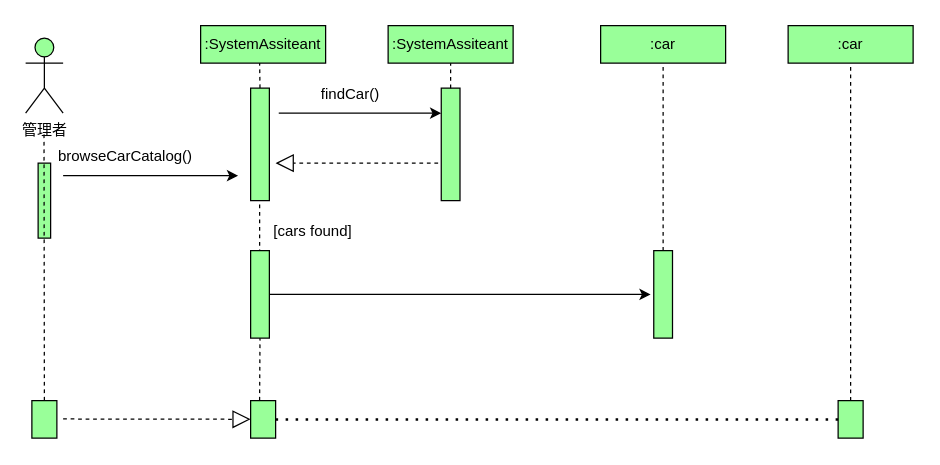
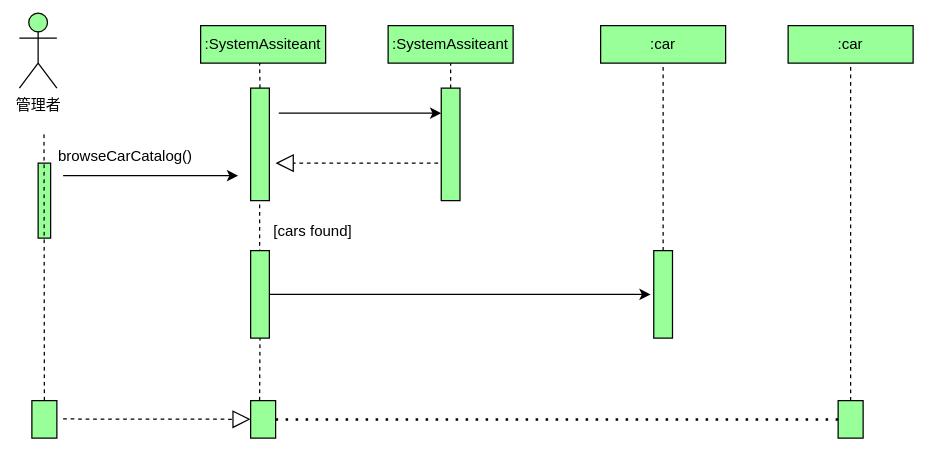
  <mxCell id="0" />
  <mxCell id="1" parent="0" />
- <mxCell id="2" value="管理者" style="shape=umlActor;verticalLabelPosition=bottom;verticalAlign=top;html=1;outlineConnect=0;fillColor=#99FF99;" vertex="1" parent="1"><mxGeometry x="20" y="30" width="30" height="60" as="geometry" /></mxCell>
+ <mxCell id="2" value="管理者" style="shape=umlActor;verticalLabelPosition=bottom;verticalAlign=top;html=1;outlineConnect=0;fillColor=#99FF99;" vertex="1" parent="1"><mxGeometry x="15" y="10" width="30" height="60" as="geometry" /></mxCell>
  <mxCell id="3" value="" style="rounded=0;whiteSpace=wrap;html=1;fillColor=#99FF99;" vertex="1" parent="1"><mxGeometry x="30" y="130" width="10" height="60" as="geometry" /></mxCell>
  <mxCell id="4" value="" style="endArrow=none;dashed=1;html=1;rounded=0;exitX=0.5;exitY=0;exitDx=0;exitDy=0;" edge="1" parent="1" source="5"><mxGeometry width="50" height="50" relative="1" as="geometry"><mxPoint x="35" y="230" as="sourcePoint" /><mxPoint x="34.71" y="105" as="targetPoint" /></mxGeometry></mxCell>
  <mxCell id="5" value="" style="rounded=0;whiteSpace=wrap;html=1;fillColor=#99FF99;" vertex="1" parent="1"><mxGeometry x="25" y="320" width="20" height="30" as="geometry" /></mxCell>
  <mxCell id="6" value=":SystemAssiteant" style="rounded=0;whiteSpace=wrap;html=1;fillColor=#99FF99;" vertex="1" parent="1"><mxGeometry x="160" y="20" width="100" height="30" as="geometry" /></mxCell>
  <mxCell id="7" value="" style="endArrow=none;dashed=1;html=1;rounded=0;" edge="1" parent="1"><mxGeometry width="50" height="50" relative="1" as="geometry"><mxPoint x="207.5" y="70" as="sourcePoint" /><mxPoint x="207.21" y="50" as="targetPoint" /></mxGeometry></mxCell>
  <mxCell id="8" value="" style="rounded=0;whiteSpace=wrap;html=1;fillColor=#99FF99;" vertex="1" parent="1"><mxGeometry x="200" y="70" width="15" height="90" as="geometry" /></mxCell>
  <mxCell id="9" value="" style="endArrow=classic;html=1;rounded=0;" edge="1" parent="1"><mxGeometry width="50" height="50" relative="1" as="geometry"><mxPoint x="50" y="140" as="sourcePoint" /><mxPoint x="190" y="140" as="targetPoint" /></mxGeometry></mxCell>
  <mxCell id="10" value="" style="endArrow=none;dashed=1;html=1;rounded=0;" edge="1" parent="1"><mxGeometry width="50" height="50" relative="1" as="geometry"><mxPoint x="207.21" y="220" as="sourcePoint" /><mxPoint x="207.21" y="160" as="targetPoint" /></mxGeometry></mxCell>
  <mxCell id="11" value="browseCarCatalog()" style="text;strokeColor=none;align=center;fillColor=none;html=1;verticalAlign=middle;whiteSpace=wrap;rounded=0;" vertex="1" parent="1"><mxGeometry x="70" y="110" width="60" height="30" as="geometry" /></mxCell>
  <mxCell id="12" value=":SystemAssiteant" style="rounded=0;whiteSpace=wrap;html=1;fillColor=#99FF99;" vertex="1" parent="1"><mxGeometry x="310" y="20" width="100" height="30" as="geometry" /></mxCell>
  <mxCell id="13" value="" style="rounded=0;whiteSpace=wrap;html=1;fillColor=#99FF99;" vertex="1" parent="1"><mxGeometry x="352.5" y="70" width="15" height="90" as="geometry" /></mxCell>
  <mxCell id="14" value="" style="endArrow=none;dashed=1;html=1;rounded=0;exitX=0.5;exitY=0;exitDx=0;exitDy=0;" edge="1" parent="1" source="13"><mxGeometry width="50" height="50" relative="1" as="geometry"><mxPoint x="310" y="100" as="sourcePoint" /><mxPoint x="360" y="50" as="targetPoint" /></mxGeometry></mxCell>
  <mxCell id="15" value="" style="endArrow=classic;html=1;rounded=0;" edge="1" parent="1"><mxGeometry width="50" height="50" relative="1" as="geometry"><mxPoint x="222.5" y="90" as="sourcePoint" /><mxPoint x="352.5" y="90" as="targetPoint" /></mxGeometry></mxCell>
- <mxCell id="16" value="findCar()" style="text;strokeColor=none;align=center;fillColor=none;html=1;verticalAlign=middle;whiteSpace=wrap;rounded=0;" vertex="1" parent="1"><mxGeometry x="250" y="60" width="60" height="30" as="geometry" /></mxCell>
  <mxCell id="17" value="" style="endArrow=block;dashed=1;endFill=0;endSize=12;html=1;rounded=0;" edge="1" parent="1"><mxGeometry width="160" relative="1" as="geometry"><mxPoint x="350" y="130" as="sourcePoint" /><mxPoint x="220" y="130" as="targetPoint" /></mxGeometry></mxCell>
  <mxCell id="18" value="[cars found]" style="text;strokeColor=none;align=center;fillColor=none;html=1;verticalAlign=middle;whiteSpace=wrap;rounded=0;" vertex="1" parent="1"><mxGeometry x="210" y="170" width="80" height="30" as="geometry" /></mxCell>
  <mxCell id="19" style="edgeStyle=orthogonalEdgeStyle;rounded=0;orthogonalLoop=1;jettySize=auto;html=1;" edge="1" parent="1" source="20"><mxGeometry relative="1" as="geometry"><mxPoint x="520" y="235" as="targetPoint" /></mxGeometry></mxCell>
  <mxCell id="20" value="" style="rounded=0;whiteSpace=wrap;html=1;fillColor=#99FF99;" vertex="1" parent="1"><mxGeometry x="200" y="200" width="15" height="70" as="geometry" /></mxCell>
  <mxCell id="21" value="" style="rounded=0;whiteSpace=wrap;html=1;fillColor=#99FF99;" vertex="1" parent="1"><mxGeometry x="200" y="320" width="20" height="30" as="geometry" /></mxCell>
  <mxCell id="22" value="" style="endArrow=block;dashed=1;endFill=0;endSize=12;html=1;rounded=0;" edge="1" parent="1"><mxGeometry width="160" relative="1" as="geometry"><mxPoint x="50" y="334.68" as="sourcePoint" /><mxPoint x="200" y="334.93" as="targetPoint" /></mxGeometry></mxCell>
  <mxCell id="23" value="" style="endArrow=none;dashed=1;html=1;rounded=0;entryX=0.5;entryY=1;entryDx=0;entryDy=0;" edge="1" parent="1" target="20"><mxGeometry width="50" height="50" relative="1" as="geometry"><mxPoint x="207.18" y="320" as="sourcePoint" /><mxPoint x="207" y="280" as="targetPoint" /></mxGeometry></mxCell>
  <mxCell id="24" value=":car" style="rounded=0;whiteSpace=wrap;html=1;fillColor=#99FF99;" vertex="1" parent="1"><mxGeometry x="480" y="20" width="100" height="30" as="geometry" /></mxCell>
  <mxCell id="25" value="" style="rounded=0;whiteSpace=wrap;html=1;fillColor=#99FF99;" vertex="1" parent="1"><mxGeometry x="522.5" y="200" width="15" height="70" as="geometry" /></mxCell>
  <mxCell id="26" value="" style="endArrow=none;dashed=1;html=1;rounded=0;entryX=0.5;entryY=1;entryDx=0;entryDy=0;exitX=0.5;exitY=0;exitDx=0;exitDy=0;" edge="1" parent="1" source="25" target="24"><mxGeometry width="50" height="50" relative="1" as="geometry"><mxPoint x="530" y="190" as="sourcePoint" /><mxPoint x="550" y="110" as="targetPoint" /></mxGeometry></mxCell>
  <mxCell id="27" value=":car" style="rounded=0;whiteSpace=wrap;html=1;fillColor=#99FF99;" vertex="1" parent="1"><mxGeometry x="630" y="20" width="100" height="30" as="geometry" /></mxCell>
  <mxCell id="28" value="" style="rounded=0;whiteSpace=wrap;html=1;fillColor=#99FF99;" vertex="1" parent="1"><mxGeometry x="670" y="320" width="20" height="30" as="geometry" /></mxCell>
  <mxCell id="29" value="" style="endArrow=none;dashed=1;html=1;rounded=0;entryX=0.5;entryY=1;entryDx=0;entryDy=0;exitX=0.5;exitY=0;exitDx=0;exitDy=0;" edge="1" parent="1" source="28" target="27"><mxGeometry width="50" height="50" relative="1" as="geometry"><mxPoint x="650" y="250" as="sourcePoint" /><mxPoint x="700" y="200" as="targetPoint" /></mxGeometry></mxCell>
  <mxCell id="30" value="" style="endArrow=none;dashed=1;html=1;dashPattern=1 3;strokeWidth=2;rounded=0;exitX=1;exitY=0.5;exitDx=0;exitDy=0;entryX=0;entryY=0.5;entryDx=0;entryDy=0;" edge="1" parent="1" source="21" target="28"><mxGeometry width="50" height="50" relative="1" as="geometry"><mxPoint x="250" y="350" as="sourcePoint" /><mxPoint x="300" y="300" as="targetPoint" /></mxGeometry></mxCell>
